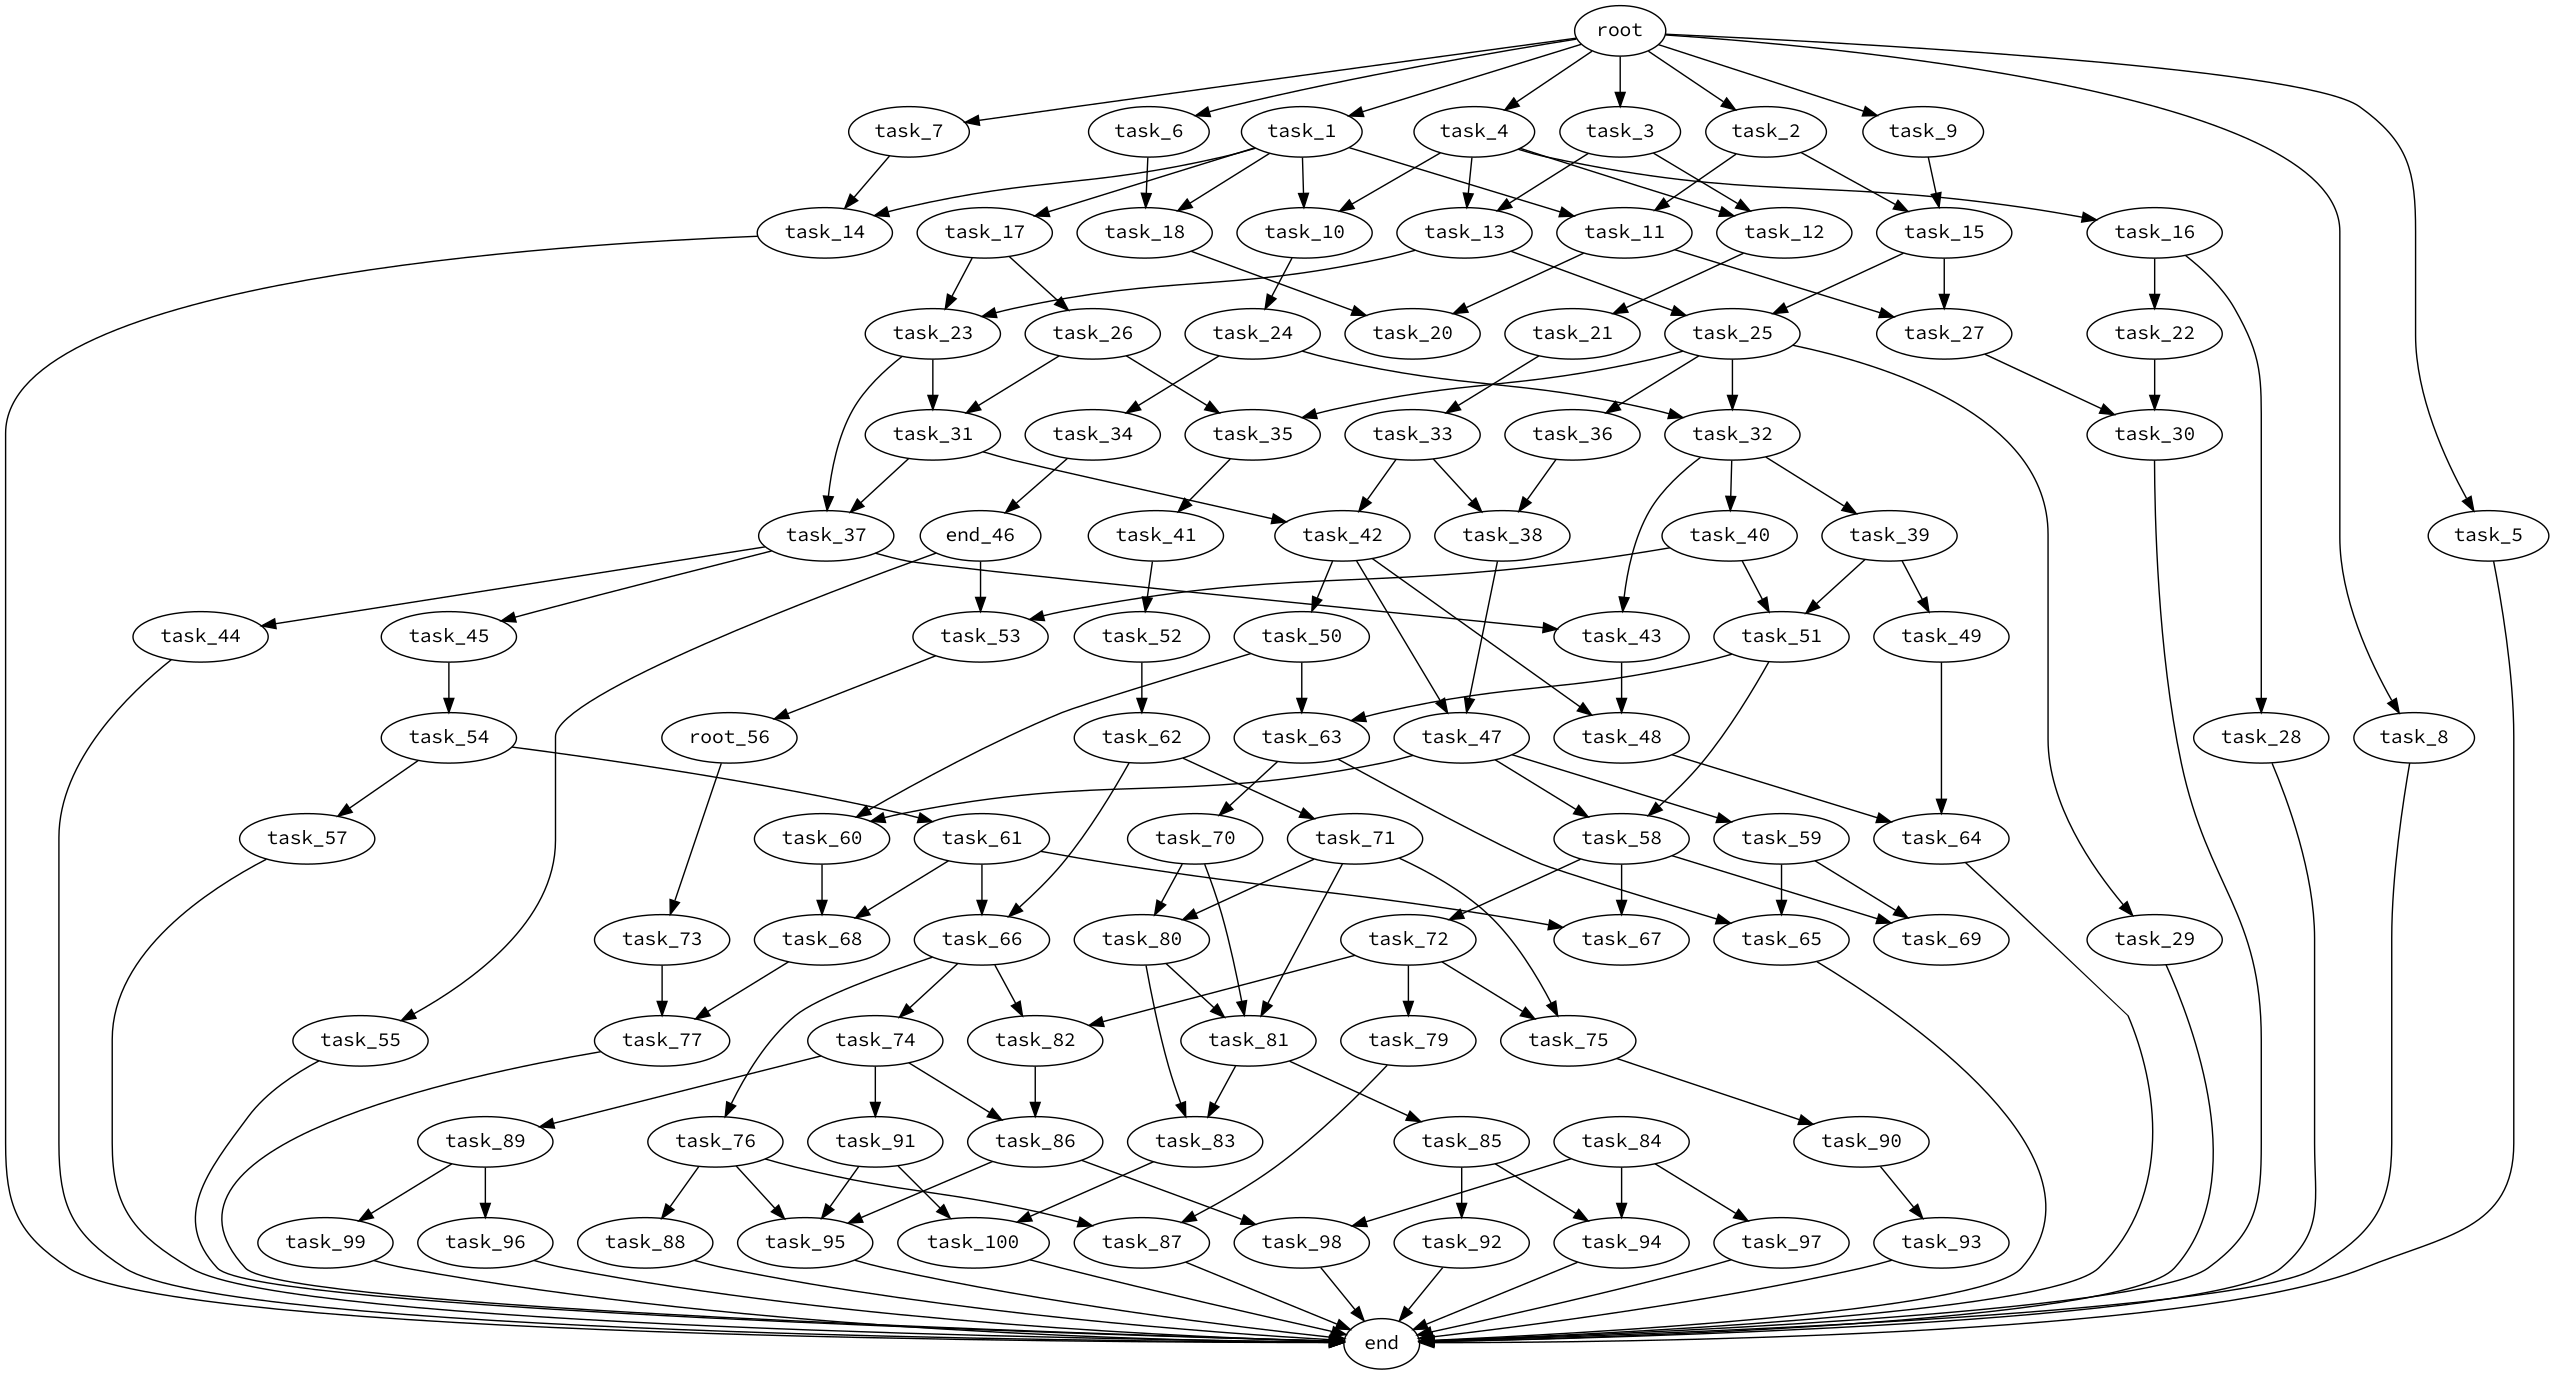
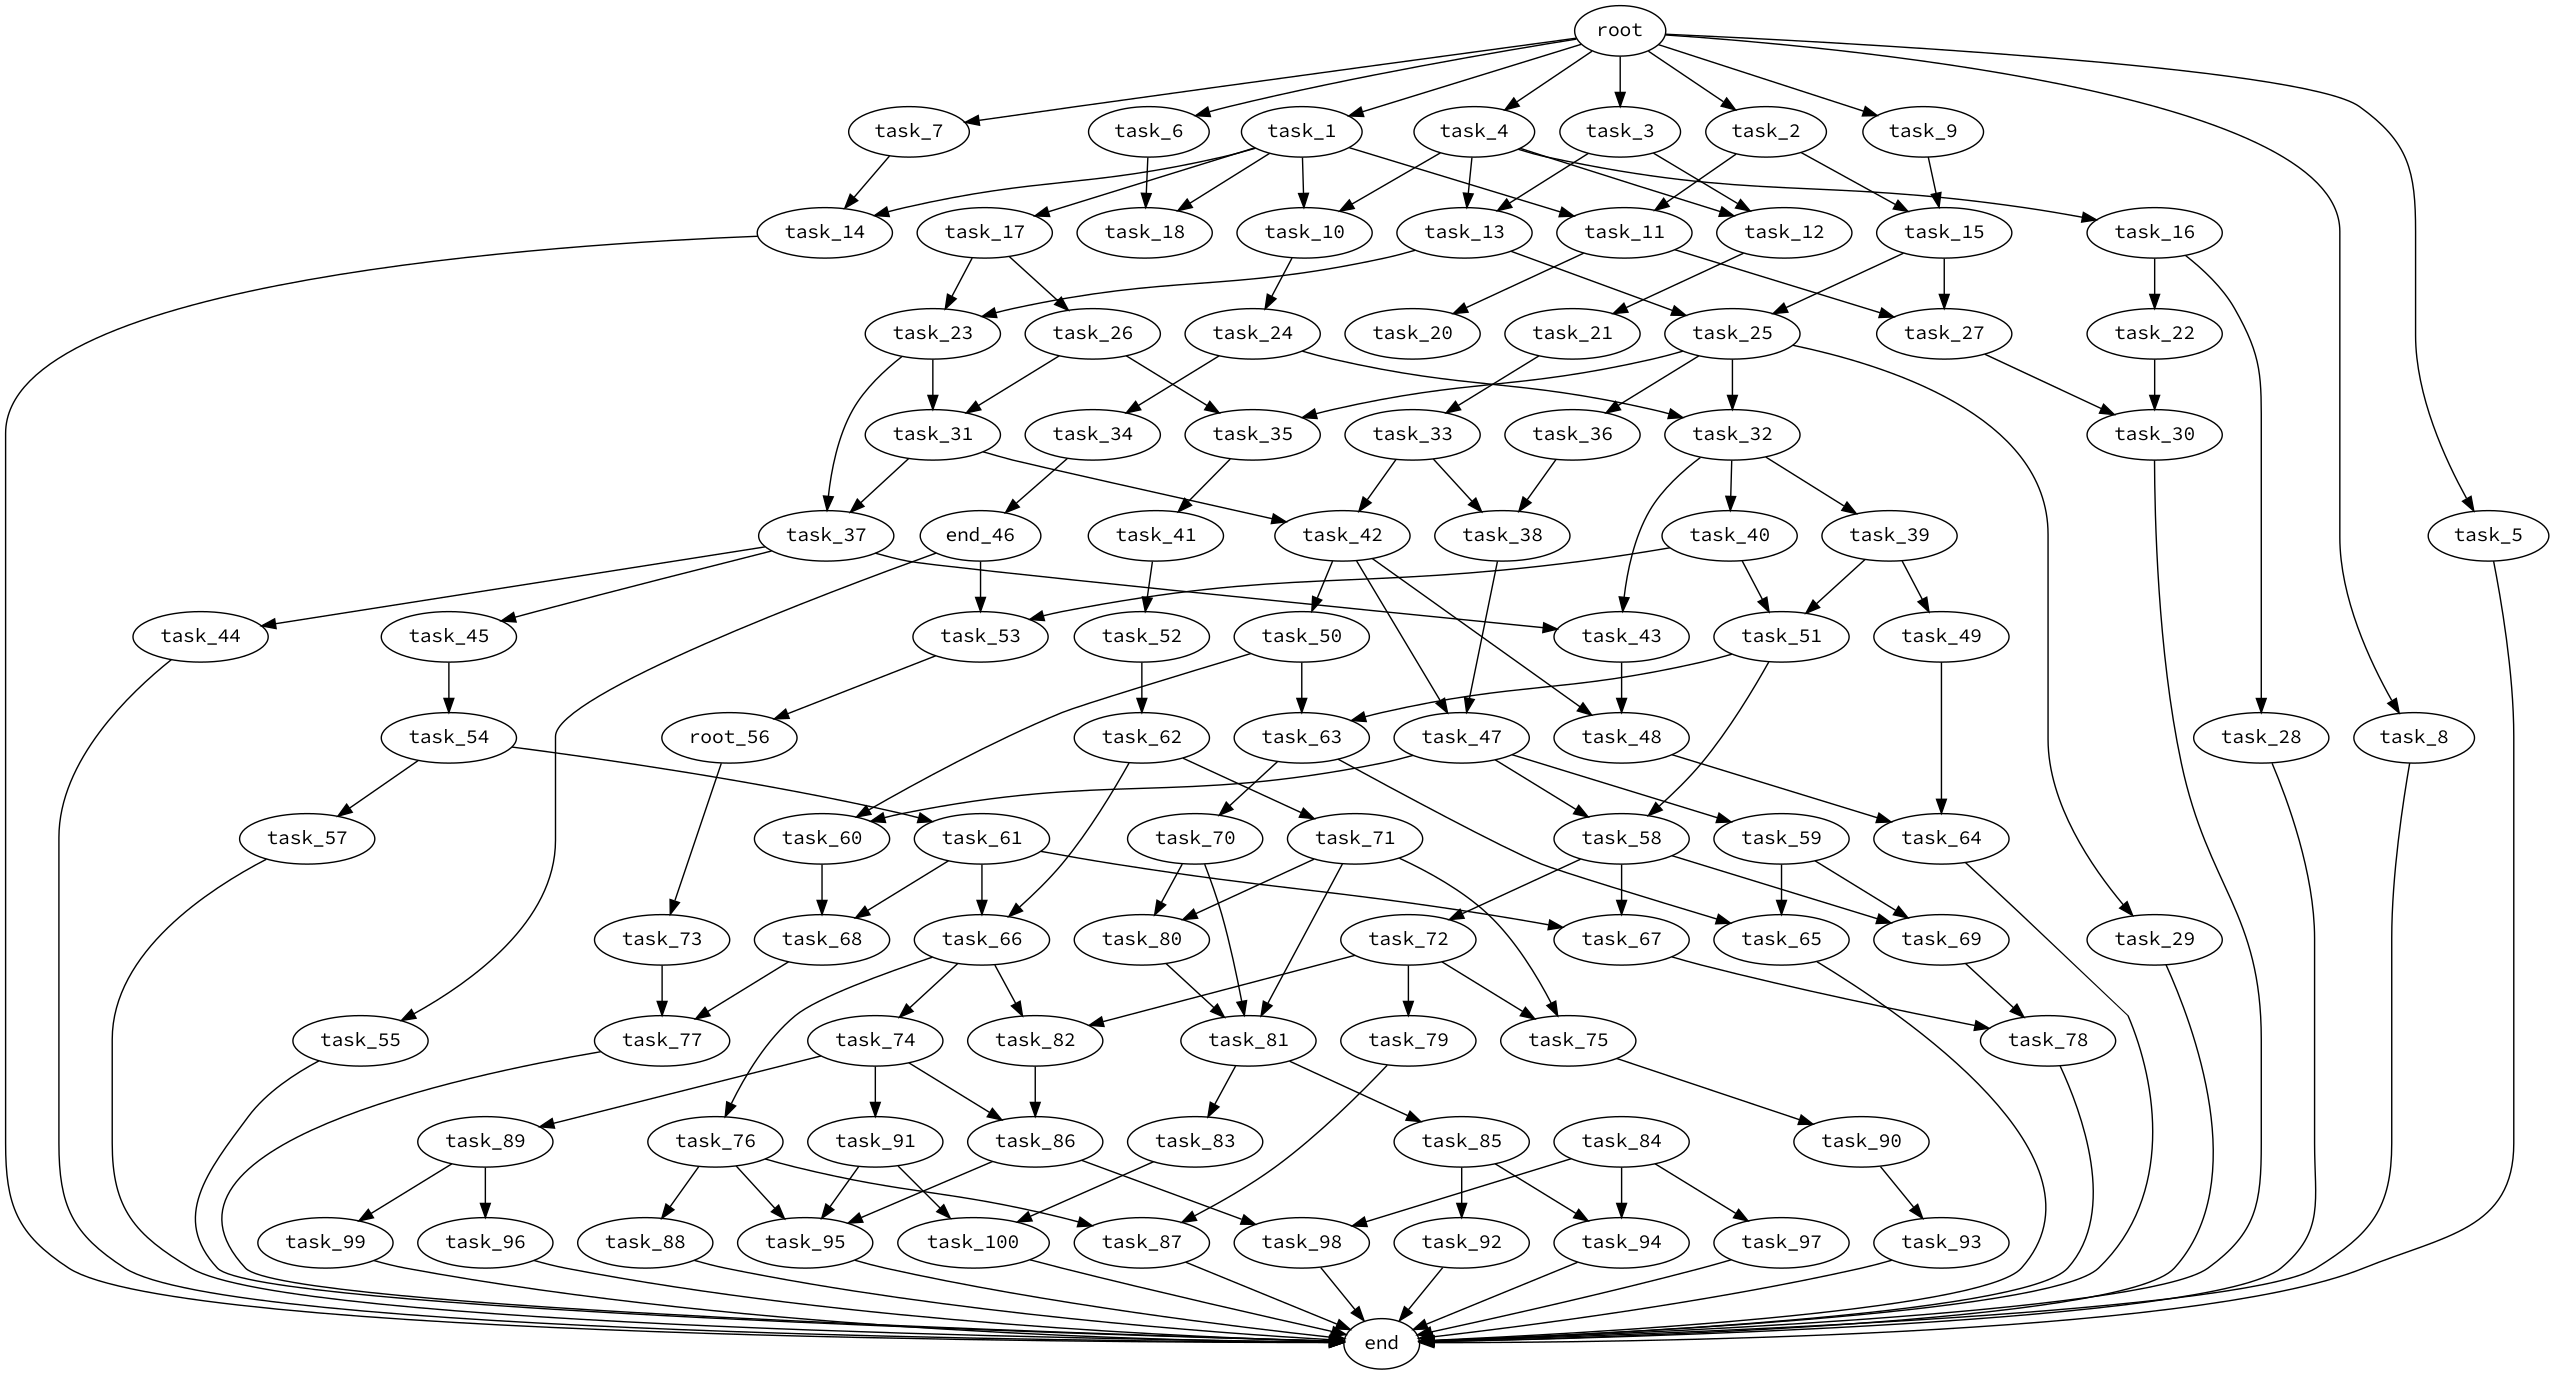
  digraph {
    fontname="Source Code Pro"
    node [fontname="Source Code Pro"]
    edge [fontname="Source Code Pro"]
    task_13
    task_25
    task_23
    task_35
    task_32
    task_29
    task_36
    task_37
    task_31
    task_10
    task_24
    task_34
    task_84
    task_98
    task_94
    task_97
    end
    task_54
    task_61
    task_57
    task_67
    task_68
    task_66
    task_50
    task_63
    task_60
    task_65
    task_70
    task_58
    task_69
    task_72
+   task_78
    task_82
    task_79
    task_75
    task_14
    root
    task_1
    task_7
    task_9
    task_8
    task_2
    task_5
    task_3
    task_6
    task_4
    task_17
    task_11
    task_18
    task_15
    task_12
    task_16
    task_77
    task_27
    task_30
    task_26
    task_20
    task_86
    task_95
    task_41
    task_52
    task_87
    n63 [label=end_46]
    task_43
    task_40
    task_39
    task_44
    task_45
    task_48
    task_22
    task_28
    task_38
    task_99
    task_21
    task_33
    task_47
    task_59
    task_62
    task_71
    task_74
    task_76
    task_80
    task_81
    task_93
    task_64
    task_85
    task_92
    task_42
    n89 [label=root_56]
    task_73
    task_90
    task_53
    task_55
    task_83
    task_100
    task_91
    task_89
    task_88
    task_51
    task_49
    task_96
    task_13 -> task_25
    task_13 -> task_23
    task_25 -> task_35
    task_25 -> task_32
    task_25 -> task_29
    task_25 -> task_36
    task_23 -> task_37
    task_23 -> task_31
    task_35 -> task_41
    task_32 -> task_43
    task_32 -> task_40
    task_32 -> task_39
    task_29 -> end
    task_36 -> task_38
    task_37 -> task_43
    task_37 -> task_44
    task_37 -> task_45
    task_31 -> task_37
    task_31 -> task_42
    task_10 -> task_24
    task_24 -> task_32
    task_24 -> task_34
    task_34 -> n63
    task_84 -> task_98
    task_84 -> task_94
    task_84 -> task_97
    task_98 -> end
    task_94 -> end
    task_97 -> end
    task_54 -> task_61
    task_54 -> task_57
    task_61 -> task_67
    task_61 -> task_68
    task_61 -> task_66
    task_57 -> end
+   task_67 -> task_78
    task_68 -> task_77
    task_66 -> task_82
    task_66 -> task_74
    task_66 -> task_76
    task_50 -> task_63
    task_50 -> task_60
    task_63 -> task_65
    task_63 -> task_70
    task_60 -> task_68
    task_65 -> end
    task_70 -> task_80
    task_70 -> task_81
    task_58 -> task_67
    task_58 -> task_69
    task_58 -> task_72
+   task_69 -> task_78
    task_72 -> task_82
    task_72 -> task_79
    task_72 -> task_75
+   task_78 -> end
    task_82 -> task_86
    task_79 -> task_87
    task_75 -> task_90
    task_14 -> end
    root -> task_1
    root -> task_7
    root -> task_9
    root -> task_8
    root -> task_2
    root -> task_5
    root -> task_3
    root -> task_6
    root -> task_4
    task_1 -> task_10
    task_1 -> task_14
    task_1 -> task_17
    task_1 -> task_11
    task_1 -> task_18
    task_7 -> task_14
    task_9 -> task_15
    task_8 -> end
    task_2 -> task_11
    task_2 -> task_15
    task_5 -> end
    task_3 -> task_13
    task_3 -> task_12
    task_6 -> task_18
    task_4 -> task_13
    task_4 -> task_10
    task_4 -> task_12
    task_4 -> task_16
    task_17 -> task_23
    task_17 -> task_26
    task_11 -> task_27
    task_11 -> task_20
-   task_18 -> task_20
    task_15 -> task_25
    task_15 -> task_27
    task_12 -> task_21
    task_16 -> task_22
    task_16 -> task_28
    task_77 -> end
    task_27 -> task_30
    task_30 -> end
    task_26 -> task_35
    task_26 -> task_31
    task_86 -> task_98
    task_86 -> task_95
    task_95 -> end
    task_41 -> task_52
    task_52 -> task_62
    task_87 -> end
    n63 -> task_53
    n63 -> task_55
    task_43 -> task_48
    task_40 -> task_53
    task_40 -> task_51
    task_39 -> task_51
    task_39 -> task_49
    task_44 -> end
    task_45 -> task_54
    task_48 -> task_64
    task_22 -> task_30
    task_28 -> end
    task_38 -> task_47
    task_99 -> end
    task_21 -> task_33
    task_33 -> task_38
    task_33 -> task_42
    task_47 -> task_60
    task_47 -> task_58
    task_47 -> task_59
    task_59 -> task_65
    task_59 -> task_69
    task_62 -> task_66
    task_62 -> task_71
    task_71 -> task_75
    task_71 -> task_80
    task_71 -> task_81
    task_74 -> task_86
    task_74 -> task_91
    task_74 -> task_89
    task_76 -> task_95
    task_76 -> task_87
    task_76 -> task_88
    task_80 -> task_81
-   task_80 -> task_83
    task_81 -> task_85
    task_81 -> task_83
    task_93 -> end
    task_64 -> end
    task_85 -> task_94
    task_85 -> task_92
    task_92 -> end
    task_42 -> task_50
    task_42 -> task_48
    task_42 -> task_47
    n89 -> task_73
    task_73 -> task_77
    task_90 -> task_93
    task_53 -> n89
    task_55 -> end
    task_83 -> task_100
    task_100 -> end
    task_91 -> task_95
    task_91 -> task_100
    task_89 -> task_99
    task_89 -> task_96
    task_88 -> end
    task_51 -> task_63
    task_51 -> task_58
    task_49 -> task_64
    task_96 -> end
  }
